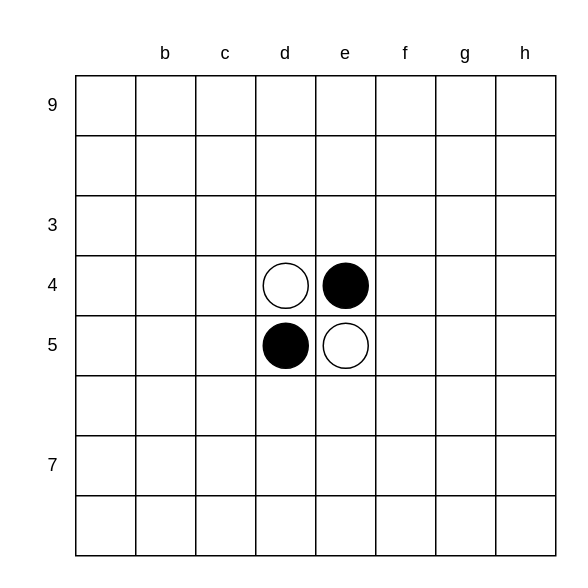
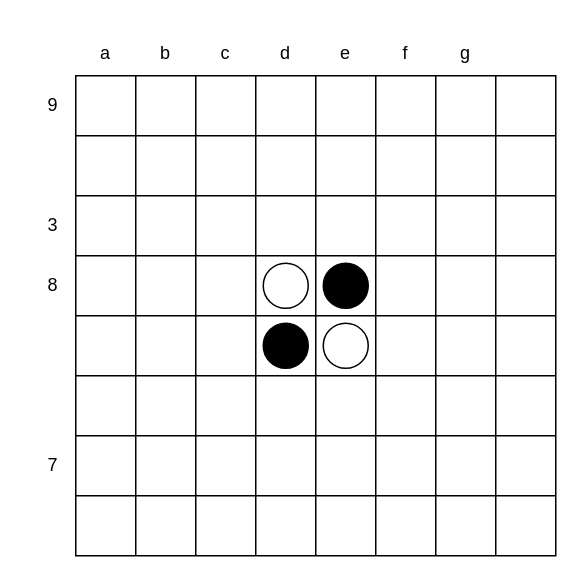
  <mxCell id="0" />
  <mxCell id="1" parent="0" />
  <mxCell id="2" value="" style="shape=table;startSize=0;container=1;collapsible=0;childLayout=tableLayout;" vertex="1" parent="1"><mxGeometry x="50" y="50" width="320" height="320" as="geometry" /></mxCell>
  <mxCell id="3" value="" style="shape=tableRow;horizontal=0;startSize=0;swimlaneHead=0;swimlaneBody=0;top=0;left=0;bottom=0;right=0;collapsible=0;dropTarget=0;fillColor=none;points=[[0,0.5],[1,0.5]];portConstraint=eastwest;" vertex="1" parent="2"><mxGeometry width="320" height="40" as="geometry" /></mxCell>
  <mxCell id="4" value="" style="shape=partialRectangle;html=1;whiteSpace=wrap;connectable=0;overflow=hidden;fillColor=none;top=0;left=0;bottom=0;right=0;pointerEvents=1;" vertex="1" parent="3"><mxGeometry width="40" height="40" as="geometry"><mxRectangle width="40" height="40" as="alternateBounds" /></mxGeometry></mxCell>
  <mxCell id="5" value="" style="shape=partialRectangle;html=1;whiteSpace=wrap;connectable=0;overflow=hidden;fillColor=none;top=0;left=0;bottom=0;right=0;pointerEvents=1;" vertex="1" parent="3"><mxGeometry x="40" width="40" height="40" as="geometry"><mxRectangle width="40" height="40" as="alternateBounds" /></mxGeometry></mxCell>
  <mxCell id="6" value="" style="shape=partialRectangle;html=1;whiteSpace=wrap;connectable=0;overflow=hidden;fillColor=none;top=0;left=0;bottom=0;right=0;pointerEvents=1;" vertex="1" parent="3"><mxGeometry x="80" width="40" height="40" as="geometry"><mxRectangle width="40" height="40" as="alternateBounds" /></mxGeometry></mxCell>
  <mxCell id="7" value="" style="shape=partialRectangle;html=1;whiteSpace=wrap;connectable=0;overflow=hidden;fillColor=none;top=0;left=0;bottom=0;right=0;pointerEvents=1;" vertex="1" parent="3"><mxGeometry x="120" width="40" height="40" as="geometry"><mxRectangle width="40" height="40" as="alternateBounds" /></mxGeometry></mxCell>
  <mxCell id="8" value="" style="shape=partialRectangle;html=1;whiteSpace=wrap;connectable=0;overflow=hidden;fillColor=none;top=0;left=0;bottom=0;right=0;pointerEvents=1;" vertex="1" parent="3"><mxGeometry x="160" width="40" height="40" as="geometry"><mxRectangle width="40" height="40" as="alternateBounds" /></mxGeometry></mxCell>
  <mxCell id="9" value="" style="shape=partialRectangle;html=1;whiteSpace=wrap;connectable=0;overflow=hidden;fillColor=none;top=0;left=0;bottom=0;right=0;pointerEvents=1;" vertex="1" parent="3"><mxGeometry x="200" width="40" height="40" as="geometry"><mxRectangle width="40" height="40" as="alternateBounds" /></mxGeometry></mxCell>
  <mxCell id="10" value="" style="shape=partialRectangle;html=1;whiteSpace=wrap;connectable=0;overflow=hidden;fillColor=none;top=0;left=0;bottom=0;right=0;pointerEvents=1;" vertex="1" parent="3"><mxGeometry x="240" width="40" height="40" as="geometry"><mxRectangle width="40" height="40" as="alternateBounds" /></mxGeometry></mxCell>
  <mxCell id="11" value="" style="shape=partialRectangle;html=1;whiteSpace=wrap;connectable=0;overflow=hidden;fillColor=none;top=0;left=0;bottom=0;right=0;pointerEvents=1;" vertex="1" parent="3"><mxGeometry x="280" width="40" height="40" as="geometry"><mxRectangle width="40" height="40" as="alternateBounds" /></mxGeometry></mxCell>
  <mxCell id="12" value="" style="shape=tableRow;horizontal=0;startSize=0;swimlaneHead=0;swimlaneBody=0;top=0;left=0;bottom=0;right=0;collapsible=0;dropTarget=0;fillColor=none;points=[[0,0.5],[1,0.5]];portConstraint=eastwest;" vertex="1" parent="2"><mxGeometry y="40" width="320" height="40" as="geometry" /></mxCell>
  <mxCell id="13" value="" style="shape=partialRectangle;html=1;whiteSpace=wrap;connectable=0;overflow=hidden;fillColor=none;top=0;left=0;bottom=0;right=0;pointerEvents=1;" vertex="1" parent="12"><mxGeometry width="40" height="40" as="geometry"><mxRectangle width="40" height="40" as="alternateBounds" /></mxGeometry></mxCell>
  <mxCell id="14" value="" style="shape=partialRectangle;html=1;whiteSpace=wrap;connectable=0;overflow=hidden;fillColor=none;top=0;left=0;bottom=0;right=0;pointerEvents=1;" vertex="1" parent="12"><mxGeometry x="40" width="40" height="40" as="geometry"><mxRectangle width="40" height="40" as="alternateBounds" /></mxGeometry></mxCell>
  <mxCell id="15" value="" style="shape=partialRectangle;html=1;whiteSpace=wrap;connectable=0;overflow=hidden;fillColor=none;top=0;left=0;bottom=0;right=0;pointerEvents=1;" vertex="1" parent="12"><mxGeometry x="80" width="40" height="40" as="geometry"><mxRectangle width="40" height="40" as="alternateBounds" /></mxGeometry></mxCell>
  <mxCell id="16" value="" style="shape=partialRectangle;html=1;whiteSpace=wrap;connectable=0;overflow=hidden;fillColor=none;top=0;left=0;bottom=0;right=0;pointerEvents=1;" vertex="1" parent="12"><mxGeometry x="120" width="40" height="40" as="geometry"><mxRectangle width="40" height="40" as="alternateBounds" /></mxGeometry></mxCell>
  <mxCell id="17" value="" style="shape=partialRectangle;html=1;whiteSpace=wrap;connectable=0;overflow=hidden;fillColor=none;top=0;left=0;bottom=0;right=0;pointerEvents=1;" vertex="1" parent="12"><mxGeometry x="160" width="40" height="40" as="geometry"><mxRectangle width="40" height="40" as="alternateBounds" /></mxGeometry></mxCell>
  <mxCell id="18" value="" style="shape=partialRectangle;html=1;whiteSpace=wrap;connectable=0;overflow=hidden;fillColor=none;top=0;left=0;bottom=0;right=0;pointerEvents=1;" vertex="1" parent="12"><mxGeometry x="200" width="40" height="40" as="geometry"><mxRectangle width="40" height="40" as="alternateBounds" /></mxGeometry></mxCell>
  <mxCell id="19" value="" style="shape=partialRectangle;html=1;whiteSpace=wrap;connectable=0;overflow=hidden;fillColor=none;top=0;left=0;bottom=0;right=0;pointerEvents=1;" vertex="1" parent="12"><mxGeometry x="240" width="40" height="40" as="geometry"><mxRectangle width="40" height="40" as="alternateBounds" /></mxGeometry></mxCell>
  <mxCell id="20" value="" style="shape=partialRectangle;html=1;whiteSpace=wrap;connectable=0;overflow=hidden;fillColor=none;top=0;left=0;bottom=0;right=0;pointerEvents=1;" vertex="1" parent="12"><mxGeometry x="280" width="40" height="40" as="geometry"><mxRectangle width="40" height="40" as="alternateBounds" /></mxGeometry></mxCell>
  <mxCell id="21" value="" style="shape=tableRow;horizontal=0;startSize=0;swimlaneHead=0;swimlaneBody=0;top=0;left=0;bottom=0;right=0;collapsible=0;dropTarget=0;fillColor=none;points=[[0,0.5],[1,0.5]];portConstraint=eastwest;" vertex="1" parent="2"><mxGeometry y="80" width="320" height="40" as="geometry" /></mxCell>
  <mxCell id="22" value="" style="shape=partialRectangle;html=1;whiteSpace=wrap;connectable=0;overflow=hidden;fillColor=none;top=0;left=0;bottom=0;right=0;pointerEvents=1;" vertex="1" parent="21"><mxGeometry width="40" height="40" as="geometry"><mxRectangle width="40" height="40" as="alternateBounds" /></mxGeometry></mxCell>
  <mxCell id="23" value="" style="shape=partialRectangle;html=1;whiteSpace=wrap;connectable=0;overflow=hidden;fillColor=none;top=0;left=0;bottom=0;right=0;pointerEvents=1;" vertex="1" parent="21"><mxGeometry x="40" width="40" height="40" as="geometry"><mxRectangle width="40" height="40" as="alternateBounds" /></mxGeometry></mxCell>
  <mxCell id="24" value="" style="shape=partialRectangle;html=1;whiteSpace=wrap;connectable=0;overflow=hidden;fillColor=none;top=0;left=0;bottom=0;right=0;pointerEvents=1;" vertex="1" parent="21"><mxGeometry x="80" width="40" height="40" as="geometry"><mxRectangle width="40" height="40" as="alternateBounds" /></mxGeometry></mxCell>
  <mxCell id="25" value="" style="shape=partialRectangle;html=1;whiteSpace=wrap;connectable=0;overflow=hidden;fillColor=none;top=0;left=0;bottom=0;right=0;pointerEvents=1;" vertex="1" parent="21"><mxGeometry x="120" width="40" height="40" as="geometry"><mxRectangle width="40" height="40" as="alternateBounds" /></mxGeometry></mxCell>
  <mxCell id="26" value="" style="shape=partialRectangle;html=1;whiteSpace=wrap;connectable=0;overflow=hidden;fillColor=none;top=0;left=0;bottom=0;right=0;pointerEvents=1;" vertex="1" parent="21"><mxGeometry x="160" width="40" height="40" as="geometry"><mxRectangle width="40" height="40" as="alternateBounds" /></mxGeometry></mxCell>
  <mxCell id="27" value="" style="shape=partialRectangle;html=1;whiteSpace=wrap;connectable=0;overflow=hidden;fillColor=none;top=0;left=0;bottom=0;right=0;pointerEvents=1;" vertex="1" parent="21"><mxGeometry x="200" width="40" height="40" as="geometry"><mxRectangle width="40" height="40" as="alternateBounds" /></mxGeometry></mxCell>
  <mxCell id="28" value="" style="shape=partialRectangle;html=1;whiteSpace=wrap;connectable=0;overflow=hidden;fillColor=none;top=0;left=0;bottom=0;right=0;pointerEvents=1;" vertex="1" parent="21"><mxGeometry x="240" width="40" height="40" as="geometry"><mxRectangle width="40" height="40" as="alternateBounds" /></mxGeometry></mxCell>
  <mxCell id="29" value="" style="shape=partialRectangle;html=1;whiteSpace=wrap;connectable=0;overflow=hidden;fillColor=none;top=0;left=0;bottom=0;right=0;pointerEvents=1;" vertex="1" parent="21"><mxGeometry x="280" width="40" height="40" as="geometry"><mxRectangle width="40" height="40" as="alternateBounds" /></mxGeometry></mxCell>
  <mxCell id="30" value="" style="shape=tableRow;horizontal=0;startSize=0;swimlaneHead=0;swimlaneBody=0;top=0;left=0;bottom=0;right=0;collapsible=0;dropTarget=0;fillColor=none;points=[[0,0.5],[1,0.5]];portConstraint=eastwest;" vertex="1" parent="2"><mxGeometry y="120" width="320" height="40" as="geometry" /></mxCell>
  <mxCell id="31" value="" style="shape=partialRectangle;html=1;whiteSpace=wrap;connectable=0;overflow=hidden;fillColor=none;top=0;left=0;bottom=0;right=0;pointerEvents=1;" vertex="1" parent="30"><mxGeometry width="40" height="40" as="geometry"><mxRectangle width="40" height="40" as="alternateBounds" /></mxGeometry></mxCell>
  <mxCell id="32" value="" style="shape=partialRectangle;html=1;whiteSpace=wrap;connectable=0;overflow=hidden;fillColor=none;top=0;left=0;bottom=0;right=0;pointerEvents=1;" vertex="1" parent="30"><mxGeometry x="40" width="40" height="40" as="geometry"><mxRectangle width="40" height="40" as="alternateBounds" /></mxGeometry></mxCell>
  <mxCell id="33" value="" style="shape=partialRectangle;html=1;whiteSpace=wrap;connectable=0;overflow=hidden;fillColor=none;top=0;left=0;bottom=0;right=0;pointerEvents=1;" vertex="1" parent="30"><mxGeometry x="80" width="40" height="40" as="geometry"><mxRectangle width="40" height="40" as="alternateBounds" /></mxGeometry></mxCell>
  <mxCell id="34" value="" style="shape=partialRectangle;html=1;whiteSpace=wrap;connectable=0;overflow=hidden;fillColor=none;top=0;left=0;bottom=0;right=0;pointerEvents=1;" vertex="1" parent="30"><mxGeometry x="120" width="40" height="40" as="geometry"><mxRectangle width="40" height="40" as="alternateBounds" /></mxGeometry></mxCell>
  <mxCell id="35" value="" style="shape=partialRectangle;html=1;whiteSpace=wrap;connectable=0;overflow=hidden;fillColor=none;top=0;left=0;bottom=0;right=0;pointerEvents=1;" vertex="1" parent="30"><mxGeometry x="160" width="40" height="40" as="geometry"><mxRectangle width="40" height="40" as="alternateBounds" /></mxGeometry></mxCell>
  <mxCell id="36" value="" style="shape=partialRectangle;html=1;whiteSpace=wrap;connectable=0;overflow=hidden;fillColor=none;top=0;left=0;bottom=0;right=0;pointerEvents=1;" vertex="1" parent="30"><mxGeometry x="200" width="40" height="40" as="geometry"><mxRectangle width="40" height="40" as="alternateBounds" /></mxGeometry></mxCell>
  <mxCell id="37" value="" style="shape=partialRectangle;html=1;whiteSpace=wrap;connectable=0;overflow=hidden;fillColor=none;top=0;left=0;bottom=0;right=0;pointerEvents=1;" vertex="1" parent="30"><mxGeometry x="240" width="40" height="40" as="geometry"><mxRectangle width="40" height="40" as="alternateBounds" /></mxGeometry></mxCell>
  <mxCell id="38" value="" style="shape=partialRectangle;html=1;whiteSpace=wrap;connectable=0;overflow=hidden;fillColor=none;top=0;left=0;bottom=0;right=0;pointerEvents=1;" vertex="1" parent="30"><mxGeometry x="280" width="40" height="40" as="geometry"><mxRectangle width="40" height="40" as="alternateBounds" /></mxGeometry></mxCell>
  <mxCell id="39" value="" style="shape=tableRow;horizontal=0;startSize=0;swimlaneHead=0;swimlaneBody=0;top=0;left=0;bottom=0;right=0;collapsible=0;dropTarget=0;fillColor=none;points=[[0,0.5],[1,0.5]];portConstraint=eastwest;" vertex="1" parent="2"><mxGeometry y="160" width="320" height="40" as="geometry" /></mxCell>
  <mxCell id="40" value="" style="shape=partialRectangle;html=1;whiteSpace=wrap;connectable=0;overflow=hidden;fillColor=none;top=0;left=0;bottom=0;right=0;pointerEvents=1;" vertex="1" parent="39"><mxGeometry width="40" height="40" as="geometry"><mxRectangle width="40" height="40" as="alternateBounds" /></mxGeometry></mxCell>
  <mxCell id="41" value="" style="shape=partialRectangle;html=1;whiteSpace=wrap;connectable=0;overflow=hidden;fillColor=none;top=0;left=0;bottom=0;right=0;pointerEvents=1;" vertex="1" parent="39"><mxGeometry x="40" width="40" height="40" as="geometry"><mxRectangle width="40" height="40" as="alternateBounds" /></mxGeometry></mxCell>
  <mxCell id="42" value="" style="shape=partialRectangle;html=1;whiteSpace=wrap;connectable=0;overflow=hidden;fillColor=none;top=0;left=0;bottom=0;right=0;pointerEvents=1;" vertex="1" parent="39"><mxGeometry x="80" width="40" height="40" as="geometry"><mxRectangle width="40" height="40" as="alternateBounds" /></mxGeometry></mxCell>
  <mxCell id="43" value="" style="shape=partialRectangle;html=1;whiteSpace=wrap;connectable=0;overflow=hidden;fillColor=none;top=0;left=0;bottom=0;right=0;pointerEvents=1;" vertex="1" parent="39"><mxGeometry x="120" width="40" height="40" as="geometry"><mxRectangle width="40" height="40" as="alternateBounds" /></mxGeometry></mxCell>
  <mxCell id="44" value="" style="shape=partialRectangle;html=1;whiteSpace=wrap;connectable=0;overflow=hidden;fillColor=none;top=0;left=0;bottom=0;right=0;pointerEvents=1;" vertex="1" parent="39"><mxGeometry x="160" width="40" height="40" as="geometry"><mxRectangle width="40" height="40" as="alternateBounds" /></mxGeometry></mxCell>
  <mxCell id="45" value="" style="shape=partialRectangle;html=1;whiteSpace=wrap;connectable=0;overflow=hidden;fillColor=none;top=0;left=0;bottom=0;right=0;pointerEvents=1;" vertex="1" parent="39"><mxGeometry x="200" width="40" height="40" as="geometry"><mxRectangle width="40" height="40" as="alternateBounds" /></mxGeometry></mxCell>
  <mxCell id="46" value="" style="shape=partialRectangle;html=1;whiteSpace=wrap;connectable=0;overflow=hidden;fillColor=none;top=0;left=0;bottom=0;right=0;pointerEvents=1;" vertex="1" parent="39"><mxGeometry x="240" width="40" height="40" as="geometry"><mxRectangle width="40" height="40" as="alternateBounds" /></mxGeometry></mxCell>
  <mxCell id="47" value="" style="shape=partialRectangle;html=1;whiteSpace=wrap;connectable=0;overflow=hidden;fillColor=none;top=0;left=0;bottom=0;right=0;pointerEvents=1;" vertex="1" parent="39"><mxGeometry x="280" width="40" height="40" as="geometry"><mxRectangle width="40" height="40" as="alternateBounds" /></mxGeometry></mxCell>
  <mxCell id="48" value="" style="shape=tableRow;horizontal=0;startSize=0;swimlaneHead=0;swimlaneBody=0;top=0;left=0;bottom=0;right=0;collapsible=0;dropTarget=0;fillColor=none;points=[[0,0.5],[1,0.5]];portConstraint=eastwest;" vertex="1" parent="2"><mxGeometry y="200" width="320" height="40" as="geometry" /></mxCell>
  <mxCell id="49" value="" style="shape=partialRectangle;html=1;whiteSpace=wrap;connectable=0;overflow=hidden;fillColor=none;top=0;left=0;bottom=0;right=0;pointerEvents=1;" vertex="1" parent="48"><mxGeometry width="40" height="40" as="geometry"><mxRectangle width="40" height="40" as="alternateBounds" /></mxGeometry></mxCell>
  <mxCell id="50" value="" style="shape=partialRectangle;html=1;whiteSpace=wrap;connectable=0;overflow=hidden;fillColor=none;top=0;left=0;bottom=0;right=0;pointerEvents=1;" vertex="1" parent="48"><mxGeometry x="40" width="40" height="40" as="geometry"><mxRectangle width="40" height="40" as="alternateBounds" /></mxGeometry></mxCell>
  <mxCell id="51" value="" style="shape=partialRectangle;html=1;whiteSpace=wrap;connectable=0;overflow=hidden;fillColor=none;top=0;left=0;bottom=0;right=0;pointerEvents=1;" vertex="1" parent="48"><mxGeometry x="80" width="40" height="40" as="geometry"><mxRectangle width="40" height="40" as="alternateBounds" /></mxGeometry></mxCell>
  <mxCell id="52" value="" style="shape=partialRectangle;html=1;whiteSpace=wrap;connectable=0;overflow=hidden;fillColor=none;top=0;left=0;bottom=0;right=0;pointerEvents=1;" vertex="1" parent="48"><mxGeometry x="120" width="40" height="40" as="geometry"><mxRectangle width="40" height="40" as="alternateBounds" /></mxGeometry></mxCell>
  <mxCell id="53" value="" style="shape=partialRectangle;html=1;whiteSpace=wrap;connectable=0;overflow=hidden;fillColor=none;top=0;left=0;bottom=0;right=0;pointerEvents=1;" vertex="1" parent="48"><mxGeometry x="160" width="40" height="40" as="geometry"><mxRectangle width="40" height="40" as="alternateBounds" /></mxGeometry></mxCell>
  <mxCell id="54" value="" style="shape=partialRectangle;html=1;whiteSpace=wrap;connectable=0;overflow=hidden;fillColor=none;top=0;left=0;bottom=0;right=0;pointerEvents=1;" vertex="1" parent="48"><mxGeometry x="200" width="40" height="40" as="geometry"><mxRectangle width="40" height="40" as="alternateBounds" /></mxGeometry></mxCell>
  <mxCell id="55" value="" style="shape=partialRectangle;html=1;whiteSpace=wrap;connectable=0;overflow=hidden;fillColor=none;top=0;left=0;bottom=0;right=0;pointerEvents=1;" vertex="1" parent="48"><mxGeometry x="240" width="40" height="40" as="geometry"><mxRectangle width="40" height="40" as="alternateBounds" /></mxGeometry></mxCell>
  <mxCell id="56" value="" style="shape=partialRectangle;html=1;whiteSpace=wrap;connectable=0;overflow=hidden;fillColor=none;top=0;left=0;bottom=0;right=0;pointerEvents=1;" vertex="1" parent="48"><mxGeometry x="280" width="40" height="40" as="geometry"><mxRectangle width="40" height="40" as="alternateBounds" /></mxGeometry></mxCell>
  <mxCell id="57" value="" style="shape=tableRow;horizontal=0;startSize=0;swimlaneHead=0;swimlaneBody=0;top=0;left=0;bottom=0;right=0;collapsible=0;dropTarget=0;fillColor=none;points=[[0,0.5],[1,0.5]];portConstraint=eastwest;" vertex="1" parent="2"><mxGeometry y="240" width="320" height="40" as="geometry" /></mxCell>
  <mxCell id="58" value="" style="shape=partialRectangle;html=1;whiteSpace=wrap;connectable=0;overflow=hidden;fillColor=none;top=0;left=0;bottom=0;right=0;pointerEvents=1;" vertex="1" parent="57"><mxGeometry width="40" height="40" as="geometry"><mxRectangle width="40" height="40" as="alternateBounds" /></mxGeometry></mxCell>
  <mxCell id="59" value="" style="shape=partialRectangle;html=1;whiteSpace=wrap;connectable=0;overflow=hidden;fillColor=none;top=0;left=0;bottom=0;right=0;pointerEvents=1;" vertex="1" parent="57"><mxGeometry x="40" width="40" height="40" as="geometry"><mxRectangle width="40" height="40" as="alternateBounds" /></mxGeometry></mxCell>
  <mxCell id="60" value="" style="shape=partialRectangle;html=1;whiteSpace=wrap;connectable=0;overflow=hidden;fillColor=none;top=0;left=0;bottom=0;right=0;pointerEvents=1;" vertex="1" parent="57"><mxGeometry x="80" width="40" height="40" as="geometry"><mxRectangle width="40" height="40" as="alternateBounds" /></mxGeometry></mxCell>
  <mxCell id="61" value="" style="shape=partialRectangle;html=1;whiteSpace=wrap;connectable=0;overflow=hidden;fillColor=none;top=0;left=0;bottom=0;right=0;pointerEvents=1;" vertex="1" parent="57"><mxGeometry x="120" width="40" height="40" as="geometry"><mxRectangle width="40" height="40" as="alternateBounds" /></mxGeometry></mxCell>
  <mxCell id="62" value="" style="shape=partialRectangle;html=1;whiteSpace=wrap;connectable=0;overflow=hidden;fillColor=none;top=0;left=0;bottom=0;right=0;pointerEvents=1;" vertex="1" parent="57"><mxGeometry x="160" width="40" height="40" as="geometry"><mxRectangle width="40" height="40" as="alternateBounds" /></mxGeometry></mxCell>
  <mxCell id="63" value="" style="shape=partialRectangle;html=1;whiteSpace=wrap;connectable=0;overflow=hidden;fillColor=none;top=0;left=0;bottom=0;right=0;pointerEvents=1;" vertex="1" parent="57"><mxGeometry x="200" width="40" height="40" as="geometry"><mxRectangle width="40" height="40" as="alternateBounds" /></mxGeometry></mxCell>
  <mxCell id="64" value="" style="shape=partialRectangle;html=1;whiteSpace=wrap;connectable=0;overflow=hidden;fillColor=none;top=0;left=0;bottom=0;right=0;pointerEvents=1;" vertex="1" parent="57"><mxGeometry x="240" width="40" height="40" as="geometry"><mxRectangle width="40" height="40" as="alternateBounds" /></mxGeometry></mxCell>
  <mxCell id="65" value="" style="shape=partialRectangle;html=1;whiteSpace=wrap;connectable=0;overflow=hidden;fillColor=none;top=0;left=0;bottom=0;right=0;pointerEvents=1;" vertex="1" parent="57"><mxGeometry x="280" width="40" height="40" as="geometry"><mxRectangle width="40" height="40" as="alternateBounds" /></mxGeometry></mxCell>
  <mxCell id="66" value="" style="shape=tableRow;horizontal=0;startSize=0;swimlaneHead=0;swimlaneBody=0;top=0;left=0;bottom=0;right=0;collapsible=0;dropTarget=0;fillColor=none;points=[[0,0.5],[1,0.5]];portConstraint=eastwest;" vertex="1" parent="2"><mxGeometry y="280" width="320" height="40" as="geometry" /></mxCell>
  <mxCell id="67" value="" style="shape=partialRectangle;html=1;whiteSpace=wrap;connectable=0;overflow=hidden;fillColor=none;top=0;left=0;bottom=0;right=0;pointerEvents=1;" vertex="1" parent="66"><mxGeometry width="40" height="40" as="geometry"><mxRectangle width="40" height="40" as="alternateBounds" /></mxGeometry></mxCell>
  <mxCell id="68" value="" style="shape=partialRectangle;html=1;whiteSpace=wrap;connectable=0;overflow=hidden;fillColor=none;top=0;left=0;bottom=0;right=0;pointerEvents=1;" vertex="1" parent="66"><mxGeometry x="40" width="40" height="40" as="geometry"><mxRectangle width="40" height="40" as="alternateBounds" /></mxGeometry></mxCell>
  <mxCell id="69" value="" style="shape=partialRectangle;html=1;whiteSpace=wrap;connectable=0;overflow=hidden;fillColor=none;top=0;left=0;bottom=0;right=0;pointerEvents=1;" vertex="1" parent="66"><mxGeometry x="80" width="40" height="40" as="geometry"><mxRectangle width="40" height="40" as="alternateBounds" /></mxGeometry></mxCell>
  <mxCell id="70" value="" style="shape=partialRectangle;html=1;whiteSpace=wrap;connectable=0;overflow=hidden;fillColor=none;top=0;left=0;bottom=0;right=0;pointerEvents=1;" vertex="1" parent="66"><mxGeometry x="120" width="40" height="40" as="geometry"><mxRectangle width="40" height="40" as="alternateBounds" /></mxGeometry></mxCell>
  <mxCell id="71" value="" style="shape=partialRectangle;html=1;whiteSpace=wrap;connectable=0;overflow=hidden;fillColor=none;top=0;left=0;bottom=0;right=0;pointerEvents=1;" vertex="1" parent="66"><mxGeometry x="160" width="40" height="40" as="geometry"><mxRectangle width="40" height="40" as="alternateBounds" /></mxGeometry></mxCell>
  <mxCell id="72" value="" style="shape=partialRectangle;html=1;whiteSpace=wrap;connectable=0;overflow=hidden;fillColor=none;top=0;left=0;bottom=0;right=0;pointerEvents=1;" vertex="1" parent="66"><mxGeometry x="200" width="40" height="40" as="geometry"><mxRectangle width="40" height="40" as="alternateBounds" /></mxGeometry></mxCell>
  <mxCell id="73" value="" style="shape=partialRectangle;html=1;whiteSpace=wrap;connectable=0;overflow=hidden;fillColor=none;top=0;left=0;bottom=0;right=0;pointerEvents=1;" vertex="1" parent="66"><mxGeometry x="240" width="40" height="40" as="geometry"><mxRectangle width="40" height="40" as="alternateBounds" /></mxGeometry></mxCell>
  <mxCell id="74" value="" style="shape=partialRectangle;html=1;whiteSpace=wrap;connectable=0;overflow=hidden;fillColor=none;top=0;left=0;bottom=0;right=0;pointerEvents=1;" vertex="1" parent="66"><mxGeometry x="280" width="40" height="40" as="geometry"><mxRectangle width="40" height="40" as="alternateBounds" /></mxGeometry></mxCell>
+ <mxCell id="75" value="a" style="text;html=1;strokeColor=none;fillColor=none;align=center;verticalAlign=middle;whiteSpace=wrap;rounded=0;" vertex="1" parent="1"><mxGeometry x="50" y="20" width="40" height="30" as="geometry" /></mxCell>
  <mxCell id="76" value="b" style="text;html=1;strokeColor=none;fillColor=none;align=center;verticalAlign=middle;whiteSpace=wrap;rounded=0;" vertex="1" parent="1"><mxGeometry x="90" y="20" width="40" height="30" as="geometry" /></mxCell>
  <mxCell id="77" value="c" style="text;html=1;strokeColor=none;fillColor=none;align=center;verticalAlign=middle;whiteSpace=wrap;rounded=0;" vertex="1" parent="1"><mxGeometry x="130" y="20" width="40" height="30" as="geometry" /></mxCell>
  <mxCell id="78" value="d" style="text;html=1;strokeColor=none;fillColor=none;align=center;verticalAlign=middle;whiteSpace=wrap;rounded=0;" vertex="1" parent="1"><mxGeometry x="170" y="20" width="40" height="30" as="geometry" /></mxCell>
  <mxCell id="79" value="e" style="text;html=1;strokeColor=none;fillColor=none;align=center;verticalAlign=middle;whiteSpace=wrap;rounded=0;" vertex="1" parent="1"><mxGeometry x="210" y="20" width="40" height="30" as="geometry" /></mxCell>
  <mxCell id="80" value="f" style="text;html=1;strokeColor=none;fillColor=none;align=center;verticalAlign=middle;whiteSpace=wrap;rounded=0;" vertex="1" parent="1"><mxGeometry x="250" y="20" width="40" height="30" as="geometry" /></mxCell>
  <mxCell id="81" value="g" style="text;html=1;strokeColor=none;fillColor=none;align=center;verticalAlign=middle;whiteSpace=wrap;rounded=0;" vertex="1" parent="1"><mxGeometry x="290" y="20" width="40" height="30" as="geometry" /></mxCell>
- <mxCell id="82" value="h" style="text;html=1;strokeColor=none;fillColor=none;align=center;verticalAlign=middle;whiteSpace=wrap;rounded=0;" vertex="1" parent="1"><mxGeometry x="330" y="20" width="40" height="30" as="geometry" /></mxCell>
  <mxCell id="83" value="9" style="text;html=1;strokeColor=none;fillColor=none;align=center;verticalAlign=middle;whiteSpace=wrap;rounded=0;" vertex="1" parent="1"><mxGeometry x="20" y="50" width="30" height="40" as="geometry" /></mxCell>
  <mxCell id="84" value="3" style="text;html=1;strokeColor=none;fillColor=none;align=center;verticalAlign=middle;whiteSpace=wrap;rounded=0;" vertex="1" parent="1"><mxGeometry x="20" y="130" width="30" height="40" as="geometry" /></mxCell>
- <mxCell id="85" value="4" style="text;html=1;strokeColor=none;fillColor=none;align=center;verticalAlign=middle;whiteSpace=wrap;rounded=0;" vertex="1" parent="1"><mxGeometry x="20" y="170" width="30" height="40" as="geometry" /></mxCell>
- <mxCell id="86" value="5" style="text;html=1;strokeColor=none;fillColor=none;align=center;verticalAlign=middle;whiteSpace=wrap;rounded=0;" vertex="1" parent="1"><mxGeometry x="20" y="210" width="30" height="40" as="geometry" /></mxCell>
+ <mxCell id="85" value="8" style="text;html=1;strokeColor=none;fillColor=none;align=center;verticalAlign=middle;whiteSpace=wrap;rounded=0;" vertex="1" parent="1"><mxGeometry x="20" y="170" width="30" height="40" as="geometry" /></mxCell>
  <mxCell id="87" value="7" style="text;html=1;strokeColor=none;fillColor=none;align=center;verticalAlign=middle;whiteSpace=wrap;rounded=0;" vertex="1" parent="1"><mxGeometry x="20" y="290" width="30" height="40" as="geometry" /></mxCell>
  <mxCell id="88" value="" style="ellipse;whiteSpace=wrap;html=1;aspect=fixed;" vertex="1" parent="1"><mxGeometry x="175" y="175" width="30" height="30" as="geometry" /></mxCell>
  <mxCell id="89" value="" style="ellipse;whiteSpace=wrap;html=1;aspect=fixed;" vertex="1" parent="1"><mxGeometry x="215" y="215" width="30" height="30" as="geometry" /></mxCell>
  <mxCell id="90" value="" style="ellipse;whiteSpace=wrap;html=1;aspect=fixed;fillColor=#000000;" vertex="1" parent="1"><mxGeometry x="215" y="175" width="30" height="30" as="geometry" /></mxCell>
  <mxCell id="91" value="" style="ellipse;whiteSpace=wrap;html=1;aspect=fixed;direction=south;fillColor=#000000;" vertex="1" parent="1"><mxGeometry x="175" y="215" width="30" height="30" as="geometry" /></mxCell>
